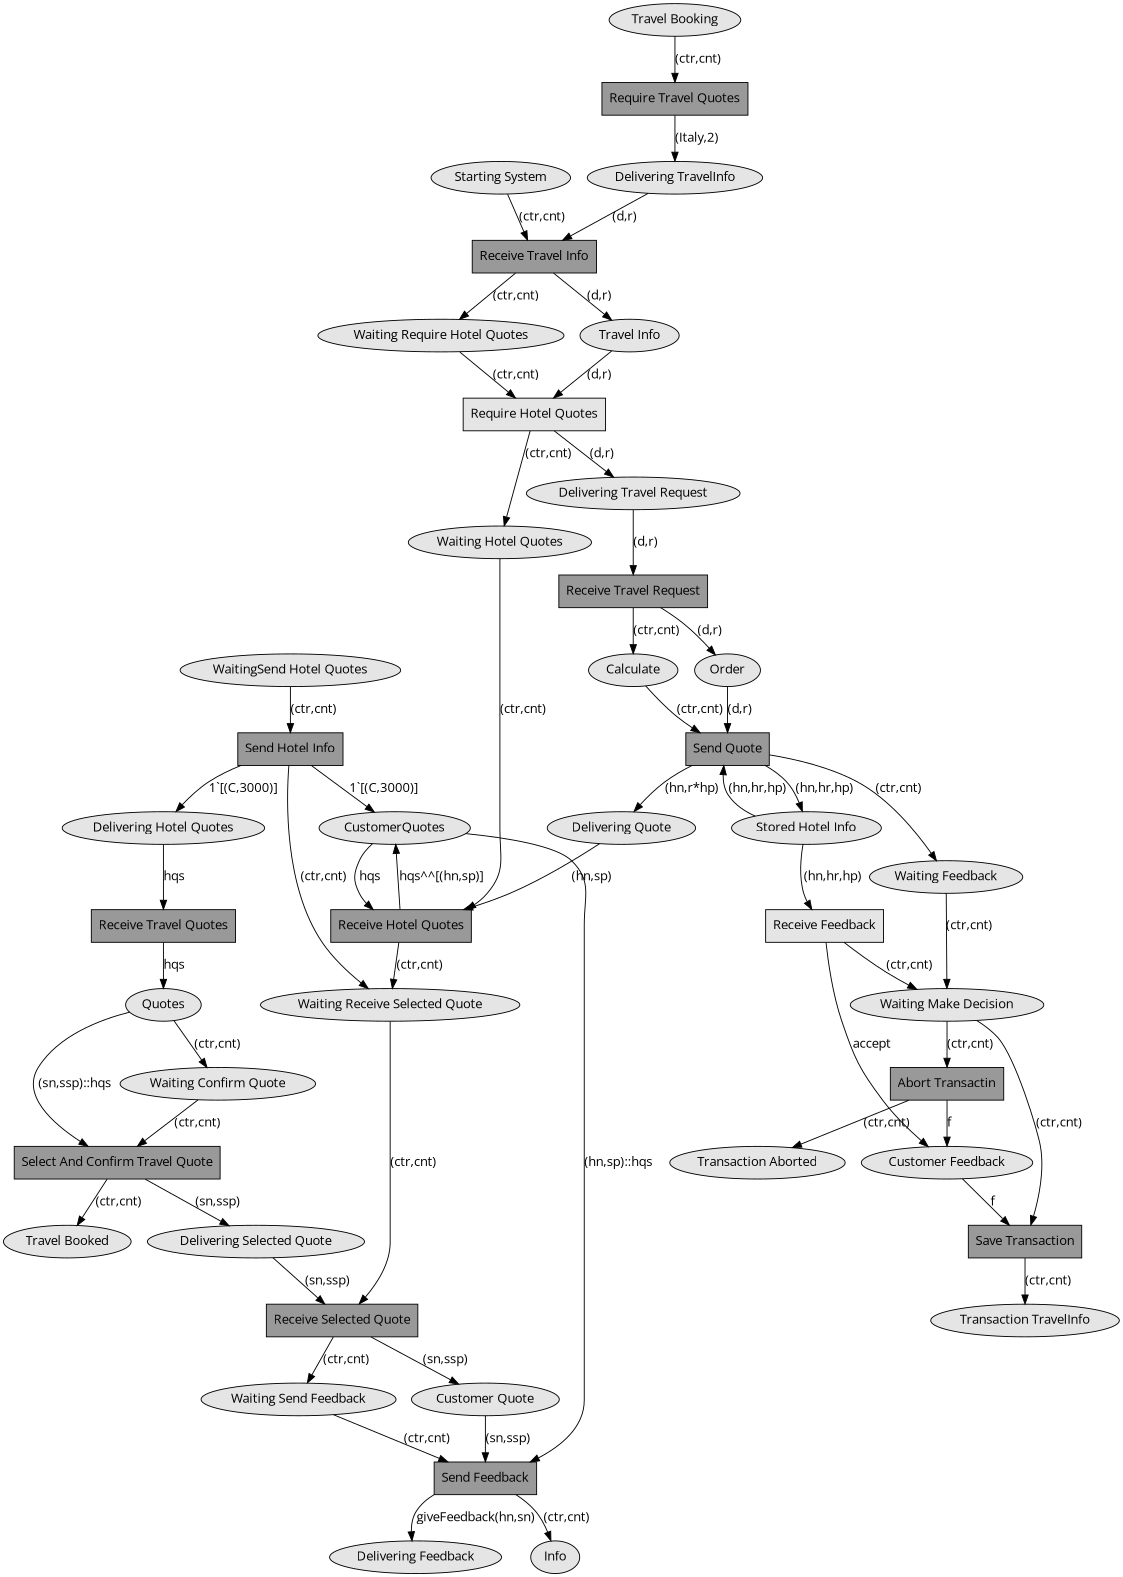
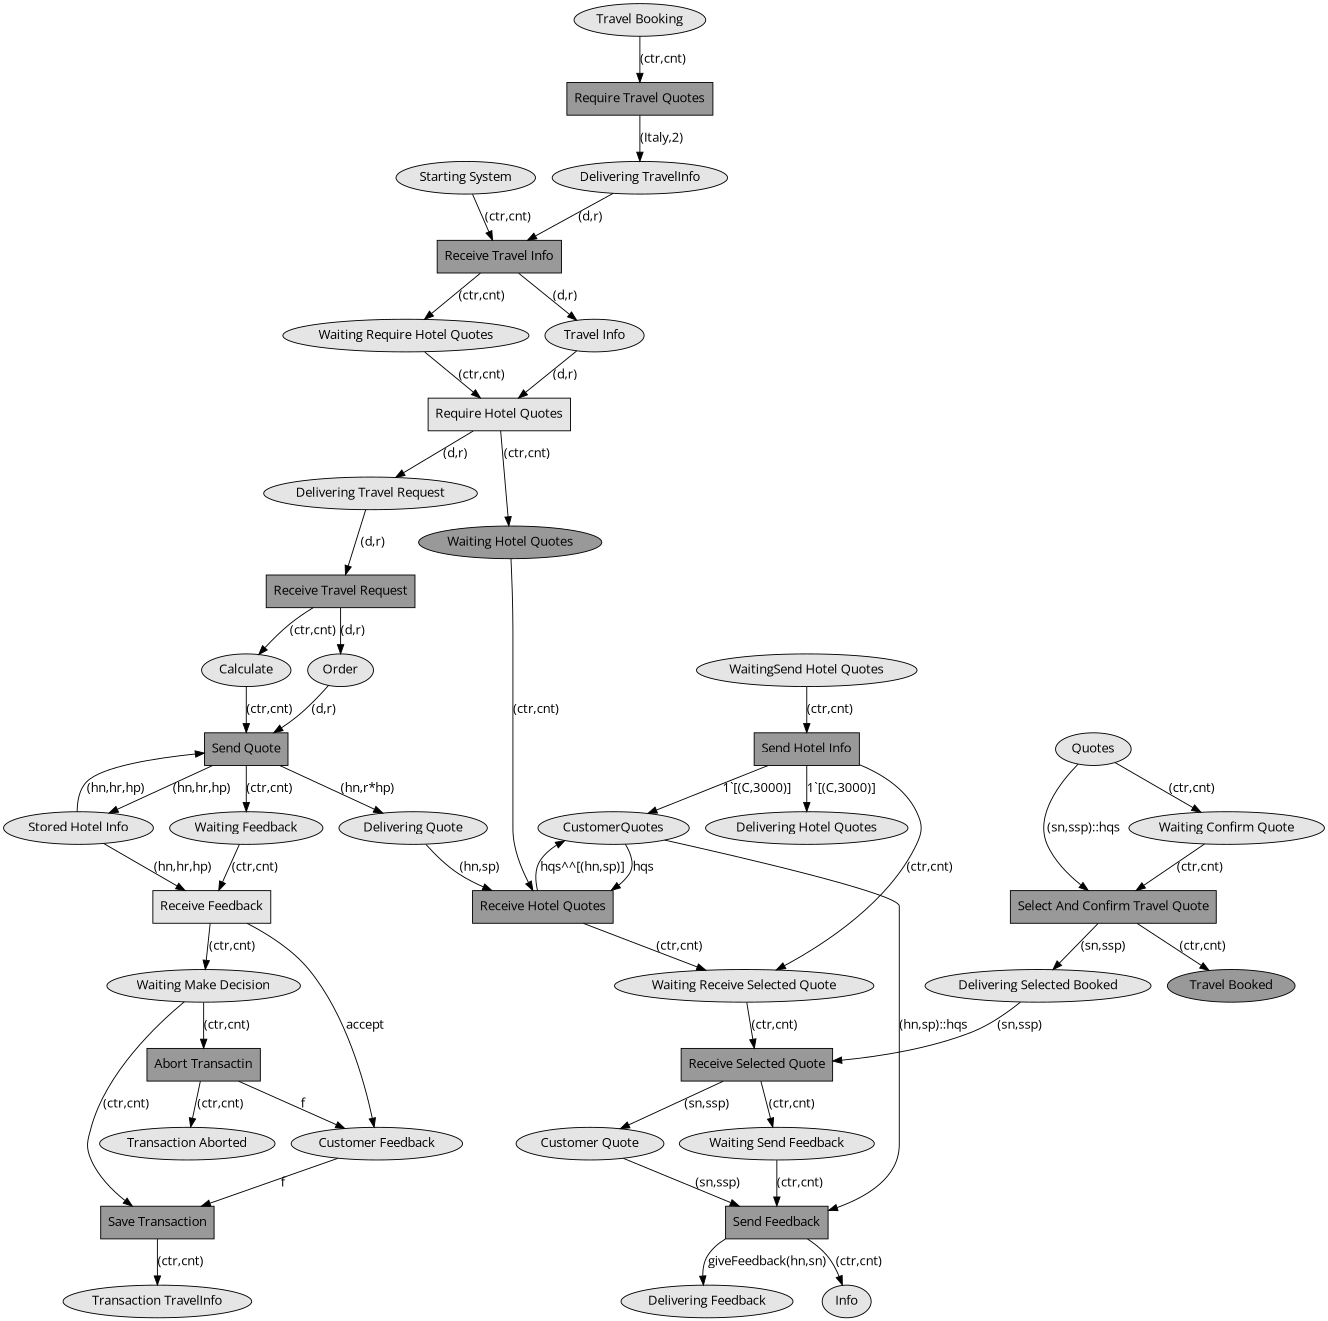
  digraph {
    fontname="Open Sans"
    node [fillcolor=gray90 fontname="Open Sans" shape=ellipse style=filled]
    edge [fontname="Open Sans"]
    n1 [label="Waiting Receive Selected Quote"]
    n2 [fillcolor=grey60 label="Receive Selected Quote" shape=box]
    n3 [label="Customer Quote"]
    n4 [label="Waiting Send Feedback"]
    n5 [label="WaitingSend Hotel Quotes"]
    n6 [fillcolor=grey60 label="Send Hotel Info" shape=box]
    n7 [label="Delivering Hotel Quotes"]
    n8 [label=CustomerQuotes]
    n9 [fillcolor=grey60 label="Receive Travel Request" shape=box]
    n10 [label=Order]
    n11 [label=Calculate]
    n12 [label="Delivering Quote"]
    n13 [fillcolor=grey60 label="Receive Hotel Quotes" shape=box]
    n14 [label="Delivering Feedback"]
    n15 [label="Waiting Require Hotel Quotes"]
    n16 [label="Require Hotel Quotes" shape=box]
    n17 [label="Delivering Travel Request"]
-   n18 [label="Waiting Hotel Quotes"]
+   n18 [fillcolor=grey60 label="Waiting Hotel Quotes"]
    n19 [label="Waiting Make Decision"]
    n20 [fillcolor=grey60 label="Abort Transactin" shape=box]
    n21 [fillcolor=grey60 label="Save Transaction" shape=box]
    n22 [label="Customer Feedback"]
    n23 [label="Transaction Aborted"]
    n24 [label="Transaction TravelInfo"]
    n25 [label=Info]
-   n26 [label="Travel Booked"]
+   n26 [fillcolor=grey60 label="Travel Booked"]
    n27 [label="Starting System"]
    n28 [fillcolor=grey60 label="Receive Travel Info" shape=box]
    n29 [label="Travel Info"]
    n30 [fillcolor=grey60 label="Send Feedback" shape=box]
    n31 [label="Stored Hotel Info"]
    n32 [fillcolor=grey60 label="Send Quote" shape=box]
    n33 [label="Receive Feedback" shape=box]
    n34 [label="Waiting Feedback"]
    n35 [label="Travel Booking"]
    n36 [fillcolor=grey60 label="Require Travel Quotes" shape=box]
    n37 [label="Delivering TravelInfo"]
-   n38 [fillcolor=grey60 label="Receive Travel Quotes" shape=box]
    n39 [label=Quotes]
    n40 [label="Waiting Confirm Quote"]
    n41 [fillcolor=grey60 label="Select And Confirm Travel Quote" shape=box]
-   n42 [label="Delivering Selected Quote"]
+   n42 [label="Delivering Selected Booked"]
    n1 -> n2 [label="(ctr,cnt)"]
    n2 -> n3 [label="(sn,ssp)"]
    n2 -> n4 [label="(ctr,cnt)"]
    n3 -> n30 [label="(sn,ssp)"]
    n4 -> n30 [label="(ctr,cnt)"]
    n5 -> n6 [label="(ctr,cnt)"]
    n6 -> n1 [label="(ctr,cnt)"]
    n6 -> n7 [label="1`[(C,3000)]"]
    n6 -> n8 [label="1`[(C,3000)]"]
-   n7 -> n38 [label=hqs]
    n8 -> n13 [label=hqs]
    n8 -> n30 [label="(hn,sp)::hqs"]
    n9 -> n10 [label="(d,r)"]
    n9 -> n11 [label="(ctr,cnt)"]
    n10 -> n32 [label="(d,r)"]
    n11 -> n32 [label="(ctr,cnt)"]
    n12 -> n13 [label="(hn,sp)"]
    n13 -> n1 [label="(ctr,cnt)"]
    n13 -> n8 [label="hqs^^[(hn,sp)]"]
    n15 -> n16 [label="(ctr,cnt)"]
    n16 -> n17 [label="(d,r)"]
    n16 -> n18 [label="(ctr,cnt)"]
    n17 -> n9 [label="(d,r)"]
    n18 -> n13 [label="(ctr,cnt)"]
    n19 -> n20 [label="(ctr,cnt)"]
    n19 -> n21 [label="(ctr,cnt)"]
    n20 -> n22 [label=f]
    n20 -> n23 [label="(ctr,cnt)"]
    n21 -> n24 [label="(ctr,cnt)"]
    n22 -> n21 [label=f]
    n27 -> n28 [label="(ctr,cnt)"]
    n28 -> n15 [label="(ctr,cnt)"]
    n28 -> n29 [label="(d,r)"]
    n29 -> n16 [label="(d,r)"]
    n30 -> n14 [label="giveFeedback(hn,sn)"]
    n30 -> n25 [label="(ctr,cnt)"]
    n31 -> n32 [label="(hn,hr,hp)"]
    n31 -> n33 [label="(hn,hr,hp)"]
    n32 -> n12 [label="(hn,r*hp)"]
    n32 -> n31 [label="(hn,hr,hp)"]
    n32 -> n34 [label="(ctr,cnt)"]
    n33 -> n19 [label="(ctr,cnt)"]
    n33 -> n22 [label=accept]
-   n34 -> n19 [label="(ctr,cnt)"]
+   n34 -> n33 [label="(ctr,cnt)"]
    n35 -> n36 [label="(ctr,cnt)"]
    n36 -> n37 [label="(Italy,2)"]
    n37 -> n28 [label="(d,r)"]
-   n38 -> n39 [label=hqs]
    n39 -> n40 [label="(ctr,cnt)"]
    n39 -> n41 [label="(sn,ssp)::hqs"]
    n40 -> n41 [label="(ctr,cnt)"]
    n41 -> n26 [label="(ctr,cnt)"]
    n41 -> n42 [label="(sn,ssp)"]
    n42 -> n2 [label="(sn,ssp)"]
  }
